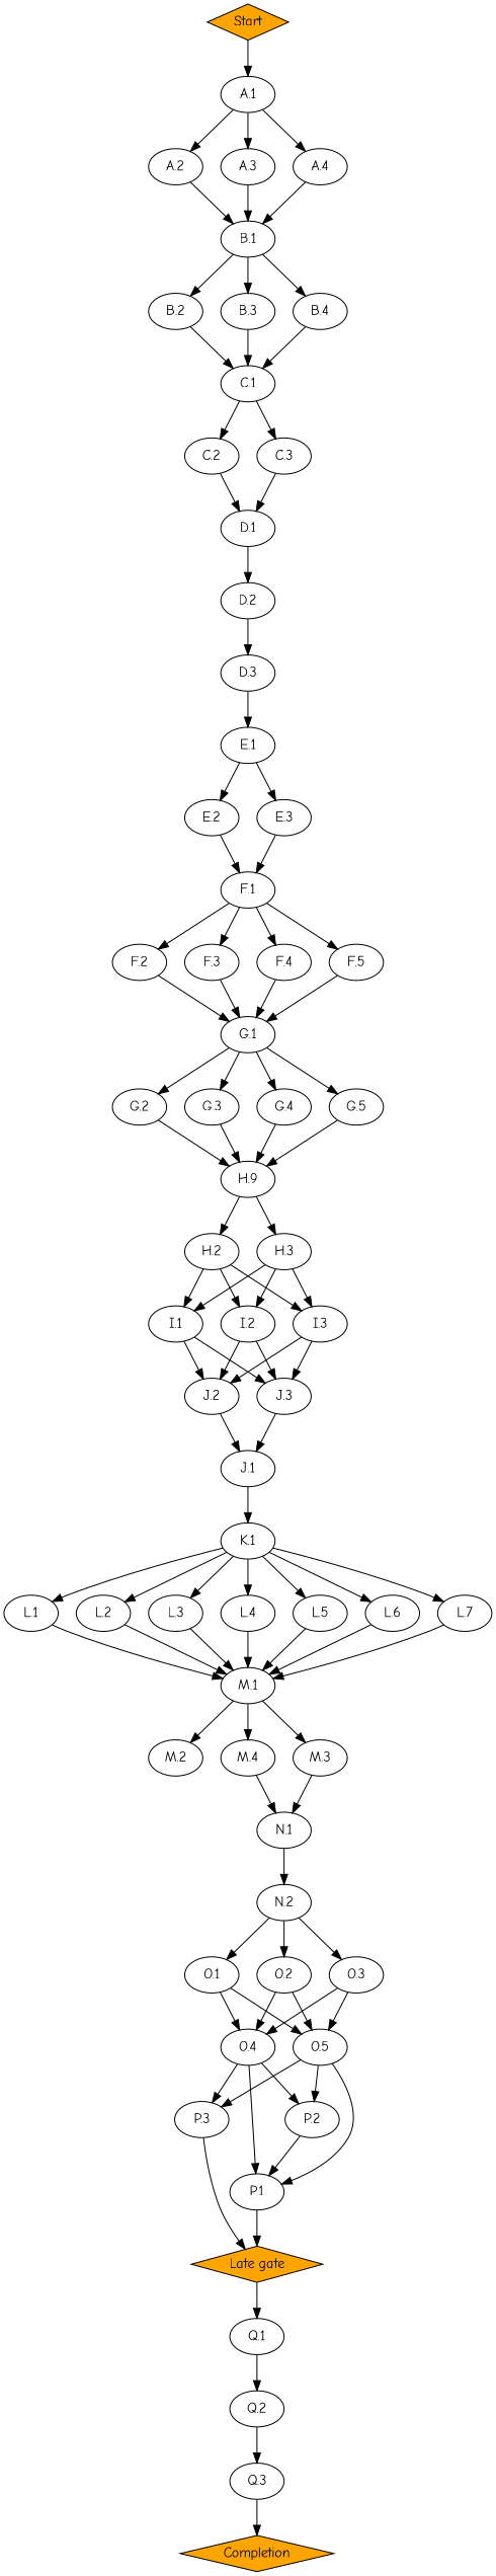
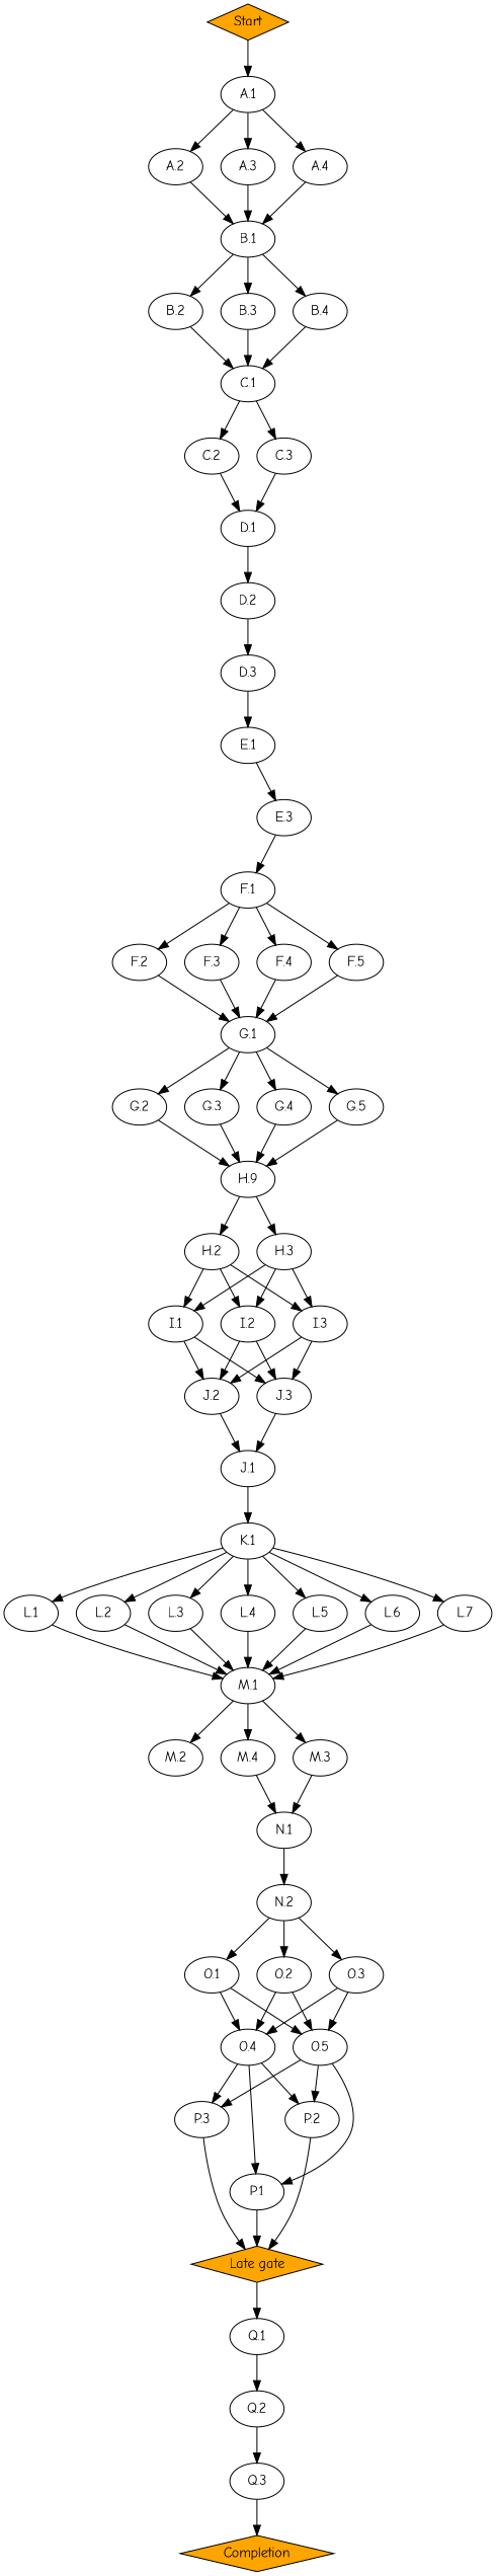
  digraph {
    fontname="Comic Neue"
    node [fontname="Comic Neue"]
    edge [fontname="Comic Neue"]
    n1 [fillcolor=orange label=Start shape=diamond style=filled]
    n2 [label="A.1"]
    n3 [label="A.2"]
    n4 [label="A.3"]
    n5 [label="A.4"]
    n6 [label="B.1"]
    n7 [label="B.2"]
    n8 [label="B.3"]
    n9 [label="B.4"]
    n10 [label="C.1"]
    n11 [label="C.2"]
    n12 [label="C.3"]
    n13 [label="D.1"]
    n14 [label="D.2"]
    n15 [label="D.3"]
    n16 [label="E.1"]
-   n17 [label="E.2"]
    n18 [label="E.3"]
    n19 [label="F.1"]
    n20 [label="F.2"]
    n21 [label="F.3"]
    n22 [label="F.4"]
    n23 [label="F.5"]
    n24 [label="G.1"]
    n25 [label="G.2"]
    n26 [label="G.3"]
    n27 [label="G.4"]
    n28 [label="G.5"]
    n29 [label="H.9"]
    n30 [label="H.2"]
    n31 [label="H.3"]
    n32 [label="I.1"]
    n33 [label="I.2"]
    n34 [label="I.3"]
    n35 [label="J.2"]
    n36 [label="J.3"]
    n37 [label="J.1"]
    n38 [label="K.1"]
    n39 [label="L.1"]
    n40 [label="L.2"]
    n41 [label="L.3"]
    n42 [label="L.4"]
    n43 [label="L.5"]
    n44 [label="L.6"]
    n45 [label="L.7"]
    n46 [label="M.1"]
    n47 [label="M.2"]
    n48 [label="M.3"]
    n49 [label="M.4"]
    n50 [label="N.1"]
    n51 [label="N.2"]
    n52 [label="O.1"]
    n53 [label="O.2"]
    n54 [label="O.3"]
    n55 [label="O.4"]
    n56 [label="O.5"]
    n57 [label="P.1"]
    n58 [label="P.2"]
    n59 [label="P.3"]
    n60 [fillcolor=orange label="Late gate" shape=diamond style=filled]
    n61 [label="Q.1"]
    n62 [label="Q.2"]
    n63 [label="Q.3"]
    n64 [fillcolor=orange label=Completion shape=diamond style=filled]
    n1 -> n2
    n2 -> n3
    n2 -> n4
    n2 -> n5
    n3 -> n6
    n4 -> n6
    n5 -> n6
    n6 -> n7
    n6 -> n8
    n6 -> n9
    n7 -> n10
    n8 -> n10
    n9 -> n10
    n10 -> n11
    n10 -> n12
    n11 -> n13
    n12 -> n13
    n13 -> n14
    n14 -> n15
    n15 -> n16
-   n16 -> n17
    n16 -> n18
-   n17 -> n19
    n18 -> n19
    n19 -> n20
    n19 -> n21
    n19 -> n22
    n19 -> n23
    n20 -> n24
    n21 -> n24
    n22 -> n24
    n23 -> n24
    n24 -> n25
    n24 -> n26
    n24 -> n27
    n24 -> n28
    n25 -> n29
    n26 -> n29
    n27 -> n29
    n28 -> n29
    n29 -> n30
    n29 -> n31
    n30 -> n32
    n30 -> n33
    n30 -> n34
    n31 -> n32
    n31 -> n33
    n31 -> n34
    n32 -> n35
    n32 -> n36
    n33 -> n35
    n33 -> n36
    n34 -> n35
    n34 -> n36
    n35 -> n37
    n36 -> n37
    n37 -> n38
    n38 -> n39
    n38 -> n40
    n38 -> n41
    n38 -> n42
    n38 -> n43
    n38 -> n44
    n38 -> n45
    n39 -> n46
    n40 -> n46
    n41 -> n46
    n42 -> n46
    n43 -> n46
    n44 -> n46
    n45 -> n46
    n46 -> n47
    n46 -> n48
    n46 -> n49
    n48 -> n50
    n49 -> n50
    n50 -> n51
    n51 -> n52
    n51 -> n53
    n51 -> n54
    n52 -> n55
    n52 -> n56
    n53 -> n55
    n53 -> n56
    n54 -> n55
    n54 -> n56
    n55 -> n57
    n55 -> n58
    n55 -> n59
    n56 -> n57
    n56 -> n58
    n56 -> n59
    n57 -> n60
-   n58 -> n57
+   n58 -> n60
    n59 -> n60
    n60 -> n61
    n61 -> n62
    n62 -> n63
    n63 -> n64
  }
